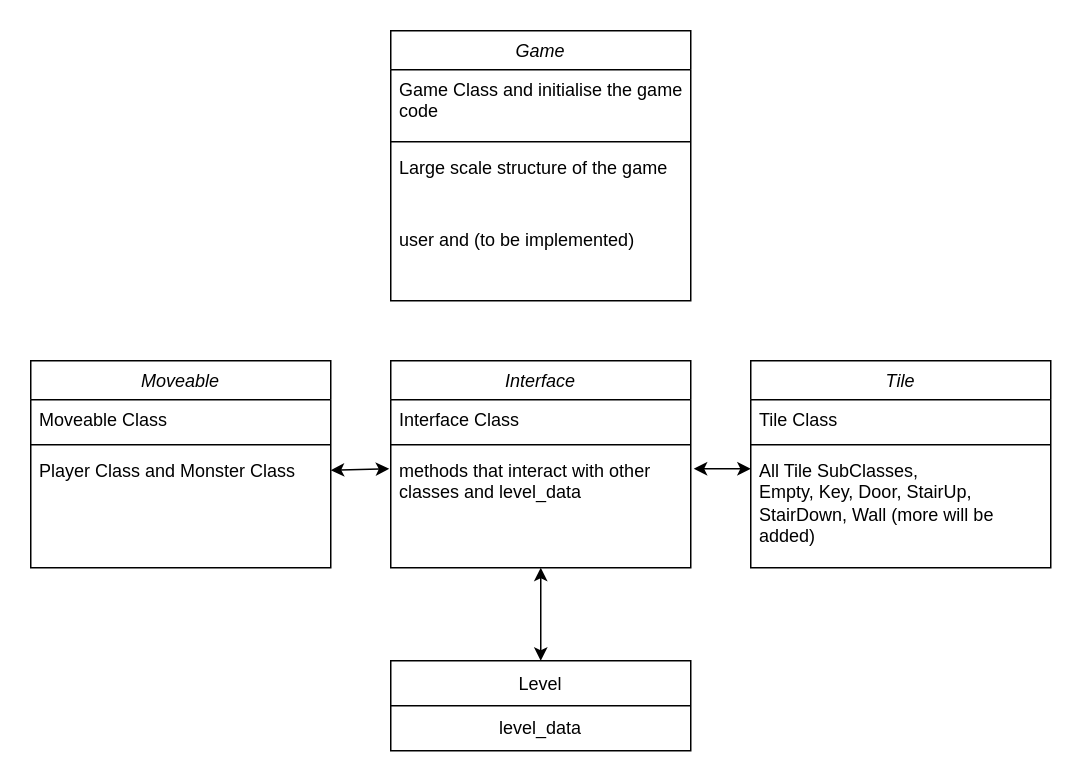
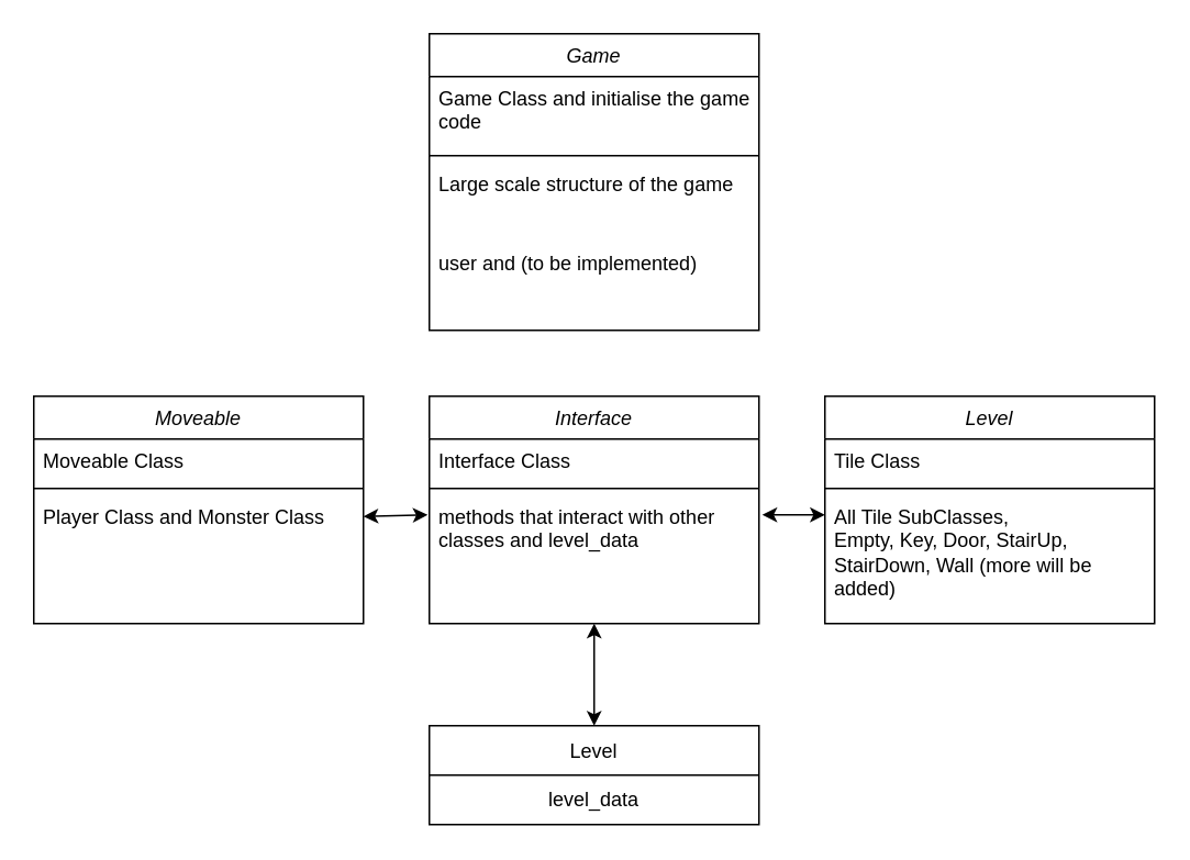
  <mxCell id="0" />
  <mxCell id="1" parent="0" />
  <mxCell id="2" value="Moveable" style="swimlane;fontStyle=2;align=center;verticalAlign=top;childLayout=stackLayout;horizontal=1;startSize=26;horizontalStack=0;resizeParent=1;resizeLast=0;collapsible=1;marginBottom=0;rounded=0;shadow=0;strokeWidth=1;" vertex="1" parent="1"><mxGeometry x="20" y="240" width="200" height="138" as="geometry"><mxRectangle x="230" y="140" width="160" height="26" as="alternateBounds" /></mxGeometry></mxCell>
  <mxCell id="3" value="Moveable Class" style="text;align=left;verticalAlign=top;spacingLeft=4;spacingRight=4;overflow=hidden;rotatable=0;points=[[0,0.5],[1,0.5]];portConstraint=eastwest;" vertex="1" parent="2"><mxGeometry y="26" width="200" height="26" as="geometry" /></mxCell>
  <mxCell id="4" value="" style="line;html=1;strokeWidth=1;align=left;verticalAlign=middle;spacingTop=-1;spacingLeft=3;spacingRight=3;rotatable=0;labelPosition=right;points=[];portConstraint=eastwest;" vertex="1" parent="2"><mxGeometry y="52" width="200" height="8" as="geometry" /></mxCell>
  <mxCell id="5" value="Player Class and Monster Class&#10;" style="text;align=left;verticalAlign=top;spacingLeft=4;spacingRight=4;overflow=hidden;rotatable=0;points=[[0,0.5],[1,0.5]];portConstraint=eastwest;rounded=0;shadow=0;html=0;" vertex="1" parent="2"><mxGeometry y="60" width="200" height="26" as="geometry" /></mxCell>
  <mxCell id="6" value="Interface" style="swimlane;fontStyle=2;align=center;verticalAlign=top;childLayout=stackLayout;horizontal=1;startSize=26;horizontalStack=0;resizeParent=1;resizeLast=0;collapsible=1;marginBottom=0;rounded=0;shadow=0;strokeWidth=1;" vertex="1" parent="1"><mxGeometry x="260" y="240" width="200" height="138" as="geometry"><mxRectangle x="230" y="140" width="160" height="26" as="alternateBounds" /></mxGeometry></mxCell>
  <mxCell id="7" value="Interface Class" style="text;align=left;verticalAlign=top;spacingLeft=4;spacingRight=4;overflow=hidden;rotatable=0;points=[[0,0.5],[1,0.5]];portConstraint=eastwest;" vertex="1" parent="6"><mxGeometry y="26" width="200" height="26" as="geometry" /></mxCell>
  <mxCell id="8" value="" style="line;html=1;strokeWidth=1;align=left;verticalAlign=middle;spacingTop=-1;spacingLeft=3;spacingRight=3;rotatable=0;labelPosition=right;points=[];portConstraint=eastwest;" vertex="1" parent="6"><mxGeometry y="52" width="200" height="8" as="geometry" /></mxCell>
  <mxCell id="9" value="methods that interact with other classes and level_data&#10;" style="text;align=left;verticalAlign=top;spacingLeft=4;spacingRight=4;overflow=hidden;rotatable=0;points=[[0,0.5],[1,0.5]];portConstraint=eastwest;rounded=0;shadow=0;html=0;whiteSpace=wrap;" vertex="1" parent="6"><mxGeometry y="60" width="200" height="60" as="geometry" /></mxCell>
  <mxCell id="10" value="Game" style="swimlane;fontStyle=2;align=center;verticalAlign=top;childLayout=stackLayout;horizontal=1;startSize=26;horizontalStack=0;resizeParent=1;resizeLast=0;collapsible=1;marginBottom=0;rounded=0;shadow=0;strokeWidth=1;" parent="1" vertex="1"><mxGeometry x="260" y="20" width="200" height="180" as="geometry"><mxRectangle x="230" y="140" width="160" height="26" as="alternateBounds" /></mxGeometry></mxCell>
  <mxCell id="11" value="Game Class and initialise the game code&#10; " style="text;align=left;verticalAlign=top;spacingLeft=4;spacingRight=4;overflow=hidden;rotatable=0;points=[[0,0.5],[1,0.5]];portConstraint=eastwest;whiteSpace=wrap;" parent="10" vertex="1"><mxGeometry y="26" width="200" height="44" as="geometry" /></mxCell>
  <mxCell id="12" value="" style="line;html=1;strokeWidth=1;align=left;verticalAlign=middle;spacingTop=-1;spacingLeft=3;spacingRight=3;rotatable=0;labelPosition=right;points=[];portConstraint=eastwest;" parent="10" vertex="1"><mxGeometry y="70" width="200" height="8" as="geometry" /></mxCell>
  <mxCell id="13" value="Large scale structure of the game&#10;" style="text;align=left;verticalAlign=top;spacingLeft=4;spacingRight=4;overflow=hidden;rotatable=0;points=[[0,0.5],[1,0.5]];portConstraint=eastwest;rounded=0;shadow=0;html=0;whiteSpace=wrap;" parent="10" vertex="1"><mxGeometry y="78" width="200" height="48" as="geometry" /></mxCell>
  <mxCell id="14" value="user and (to be implemented)" style="text;align=left;verticalAlign=top;spacingLeft=4;spacingRight=4;overflow=hidden;rotatable=0;points=[[0,0.5],[1,0.5]];portConstraint=eastwest;rounded=0;shadow=0;html=0;" parent="10" vertex="1"><mxGeometry y="126" width="200" height="26" as="geometry" /></mxCell>
- <mxCell id="15" value="Tile" style="swimlane;fontStyle=2;align=center;verticalAlign=top;childLayout=stackLayout;horizontal=1;startSize=26;horizontalStack=0;resizeParent=1;resizeLast=0;collapsible=1;marginBottom=0;rounded=0;shadow=0;strokeWidth=1;" vertex="1" parent="1"><mxGeometry x="500" y="240" width="200" height="138" as="geometry"><mxRectangle x="230" y="140" width="160" height="26" as="alternateBounds" /></mxGeometry></mxCell>
+ <mxCell id="15" value="Level" style="swimlane;fontStyle=2;align=center;verticalAlign=top;childLayout=stackLayout;horizontal=1;startSize=26;horizontalStack=0;resizeParent=1;resizeLast=0;collapsible=1;marginBottom=0;rounded=0;shadow=0;strokeWidth=1;" vertex="1" parent="1"><mxGeometry x="500" y="240" width="200" height="138" as="geometry"><mxRectangle x="230" y="140" width="160" height="26" as="alternateBounds" /></mxGeometry></mxCell>
  <mxCell id="16" value="Tile Class&#10;" style="text;align=left;verticalAlign=top;spacingLeft=4;spacingRight=4;overflow=hidden;rotatable=0;points=[[0,0.5],[1,0.5]];portConstraint=eastwest;" vertex="1" parent="15"><mxGeometry y="26" width="200" height="26" as="geometry" /></mxCell>
  <mxCell id="17" value="" style="line;html=1;strokeWidth=1;align=left;verticalAlign=middle;spacingTop=-1;spacingLeft=3;spacingRight=3;rotatable=0;labelPosition=right;points=[];portConstraint=eastwest;" vertex="1" parent="15"><mxGeometry y="52" width="200" height="8" as="geometry" /></mxCell>
  <mxCell id="18" value="All Tile SubClasses,&#10;Empty, Key, Door, StairUp, StairDown, Wall (more will be added)&#10;" style="text;align=left;verticalAlign=top;spacingLeft=4;spacingRight=4;overflow=hidden;rotatable=0;points=[[0,0.5],[1,0.5]];portConstraint=eastwest;whiteSpace=wrap;" vertex="1" parent="15"><mxGeometry y="60" width="200" height="70" as="geometry" /></mxCell>
  <mxCell id="19" value="" style="rounded=0;whiteSpace=wrap;html=1;" vertex="1" parent="1"><mxGeometry x="260" y="440" width="200" height="60" as="geometry" /></mxCell>
  <mxCell id="20" value="Level&lt;br&gt;&lt;br&gt;level_data" style="text;html=1;strokeColor=none;fillColor=none;align=center;verticalAlign=middle;whiteSpace=wrap;rounded=0;" vertex="1" parent="1"><mxGeometry x="260" y="440" width="200" height="60" as="geometry" /></mxCell>
  <mxCell id="21" value="" style="line;html=1;strokeWidth=1;align=left;verticalAlign=middle;spacingTop=-1;spacingLeft=3;spacingRight=3;rotatable=0;labelPosition=right;points=[];portConstraint=eastwest;" vertex="1" parent="1"><mxGeometry x="260" y="466" width="200" height="8" as="geometry" /></mxCell>
  <mxCell id="22" value="" style="endArrow=classic;startArrow=classic;html=1;entryX=1.01;entryY=0.2;entryDx=0;entryDy=0;entryPerimeter=0;exitX=0;exitY=0.171;exitDx=0;exitDy=0;exitPerimeter=0;" edge="1" parent="1" source="18" target="9"><mxGeometry width="50" height="50" relative="1" as="geometry"><mxPoint x="530" y="474" as="sourcePoint" /><mxPoint x="580" y="424" as="targetPoint" /></mxGeometry></mxCell>
  <mxCell id="23" value="" style="endArrow=classic;startArrow=classic;html=1;entryX=1;entryY=0.5;entryDx=0;entryDy=0;exitX=-0.005;exitY=0.2;exitDx=0;exitDy=0;exitPerimeter=0;" edge="1" parent="1" source="9" target="5"><mxGeometry width="50" height="50" relative="1" as="geometry"><mxPoint x="370" y="260" as="sourcePoint" /><mxPoint x="420" y="210" as="targetPoint" /></mxGeometry></mxCell>
  <mxCell id="24" value="" style="endArrow=classic;startArrow=classic;html=1;exitX=0.5;exitY=0;exitDx=0;exitDy=0;" edge="1" parent="1" source="20"><mxGeometry width="50" height="50" relative="1" as="geometry"><mxPoint x="310" y="428" as="sourcePoint" /><mxPoint x="360" y="378" as="targetPoint" /></mxGeometry></mxCell>
